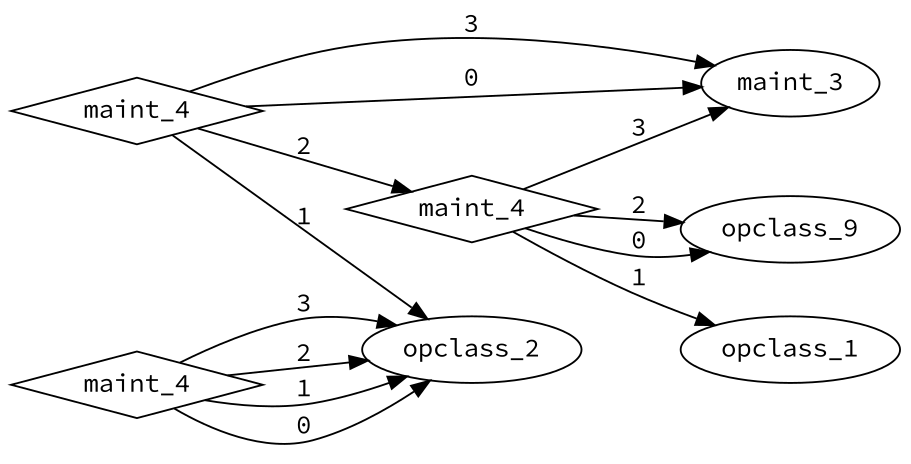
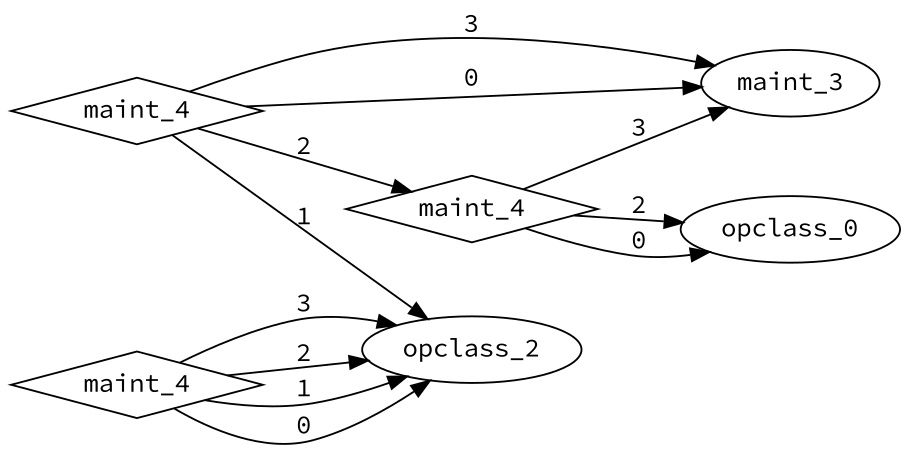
  digraph {
    fontname="Source Code Pro"
    rankdir=LR
    node [fontname="Source Code Pro"]
    edge [fontname="Source Code Pro"]
    n1 [label=maint_3]
-   n2 [label=opclass_9]
-   n3 [label=opclass_1]
+   n2 [label=opclass_0]
    n4 [label=opclass_2]
    n5 [label=maint_4 shape=diamond]
    n6 [label=maint_4 shape=diamond]
    n7 [label=maint_4 shape=diamond]
    n5 -> n4 [label=3]
    n5 -> n4 [label=2]
    n5 -> n4 [label=1]
    n5 -> n4 [label=0]
    n6 -> n1 [label=3]
    n6 -> n2 [label=2]
    n6 -> n2 [label=0]
-   n6 -> n3 [label=1]
    n7 -> n1 [label=3]
    n7 -> n1 [label=0]
    n7 -> n4 [label=1]
    n7 -> n6 [label=2]
  }
